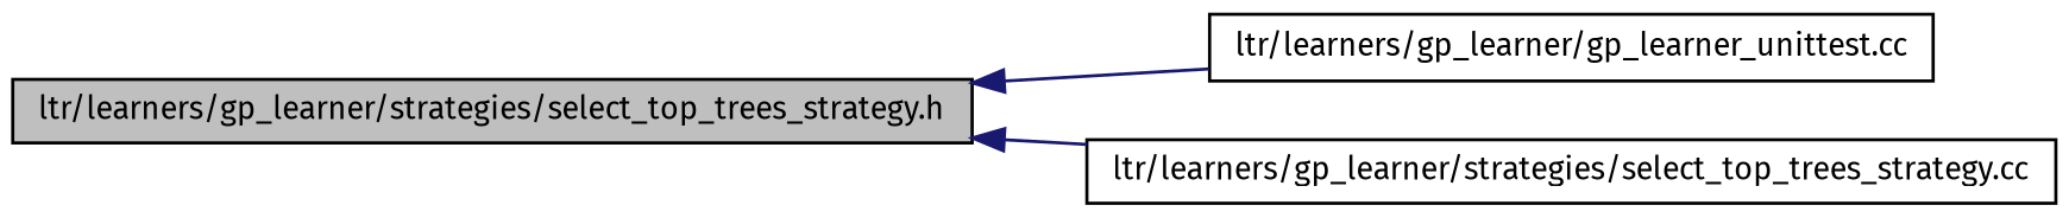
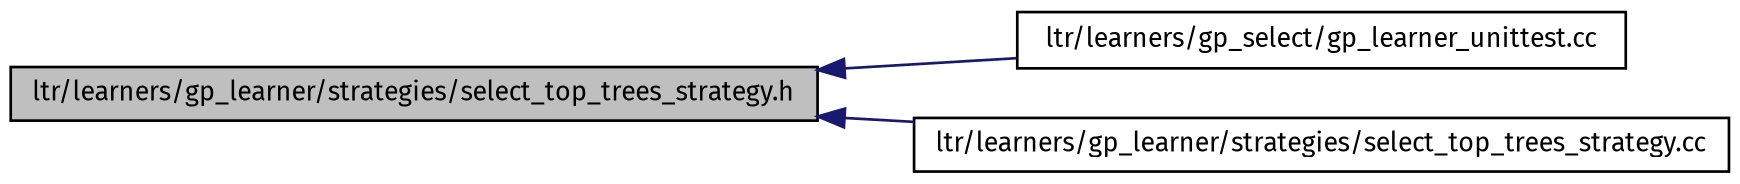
  digraph {
    rankdir=LR
    fontname="Fira Sans"
    node [color=black fillcolor=white fontname="Fira Sans" fontsize=10 shape=record style=filled]
    edge [color=midnightblue dir=back fontname="Fira Sans" fontsize=10 labelfontname=Helvetica labelfontsize=10 style=solid]
    n1 [fillcolor=grey75 fontcolor=black height=0.2 label="ltr/learners/gp_learner/strategies/select_top_trees_strategy.h" width=0.4]
-   n2 [height=0.2 label="ltr/learners/gp_learner/gp_learner_unittest.cc" width=0.4]
+   n2 [height=0.2 label="ltr/learners/gp_select/gp_learner_unittest.cc" width=0.4]
    n3 [height=0.2 label="ltr/learners/gp_learner/strategies/select_top_trees_strategy.cc" width=0.4]
    n1 -> n2
    n1 -> n3
  }
